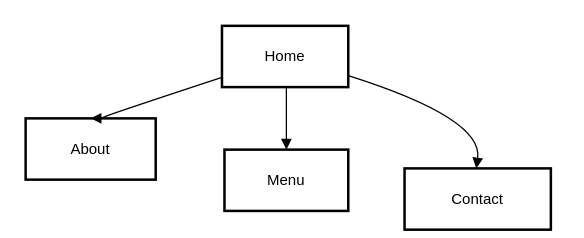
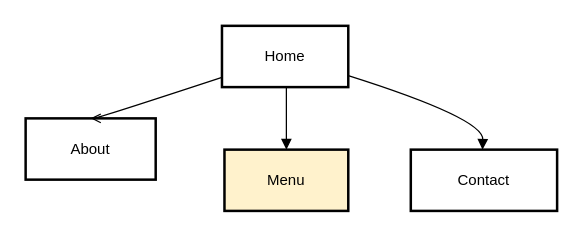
  <mxCell id="0" />
  <mxCell id="1" parent="0" />
  <mxCell id="2" value="Home" style="whiteSpace=wrap;strokeWidth=2;" vertex="1" parent="1"><mxGeometry x="177" y="20" width="101" height="49" as="geometry" /></mxCell>
  <mxCell id="3" value="About" style="whiteSpace=wrap;strokeWidth=2;" vertex="1" parent="1"><mxGeometry x="20" y="94" width="104" height="49" as="geometry" /></mxCell>
- <mxCell id="4" value="Menu" style="whiteSpace=wrap;strokeWidth=2;" vertex="1" parent="1"><mxGeometry x="179" y="119" width="99" height="49" as="geometry" /></mxCell>
- <mxCell id="5" value="Contact" style="whiteSpace=wrap;strokeWidth=2;" vertex="1" parent="1"><mxGeometry x="323" y="134" width="117" height="49" as="geometry" /></mxCell>
- <mxCell id="6" value="" style="curved=1;startArrow=none;endArrow=block;exitX=0;exitY=0.84;entryX=0.5;entryY=0;" edge="1" parent="1" source="2" target="3"><mxGeometry relative="1" as="geometry"><Array as="points"><mxPoint x="77" y="94" /></Array></mxGeometry></mxCell>
+ <mxCell id="4" value="Menu" style="whiteSpace=wrap;strokeWidth=2;fillColor=#fff2cc;" vertex="1" parent="1"><mxGeometry x="179" y="119" width="99" height="49" as="geometry" /></mxCell>
+ <mxCell id="5" value="Contact" style="whiteSpace=wrap;strokeWidth=2;" vertex="1" parent="1"><mxGeometry x="328" y="119" width="117" height="49" as="geometry" /></mxCell>
+ <mxCell id="6" value="" style="curved=1;startArrow=none;endArrow=open;exitX=0;exitY=0.84;entryX=0.5;entryY=0;" edge="1" parent="1" source="2" target="3"><mxGeometry relative="1" as="geometry"><Array as="points"><mxPoint x="77" y="94" /></Array></mxGeometry></mxCell>
  <mxCell id="7" value="" style="curved=1;startArrow=none;endArrow=block;exitX=0.51;exitY=1;entryX=0.5;entryY=0;" edge="1" parent="1" source="2" target="4"><mxGeometry relative="1" as="geometry"><Array as="points" /></mxGeometry></mxCell>
  <mxCell id="8" value="" style="curved=1;startArrow=none;endArrow=block;exitX=1.01;exitY=0.82;entryX=0.49;entryY=0;" edge="1" parent="1" source="2" target="5"><mxGeometry relative="1" as="geometry"><Array as="points"><mxPoint x="386" y="94" /></Array></mxGeometry></mxCell>
